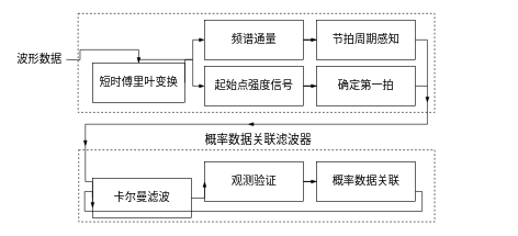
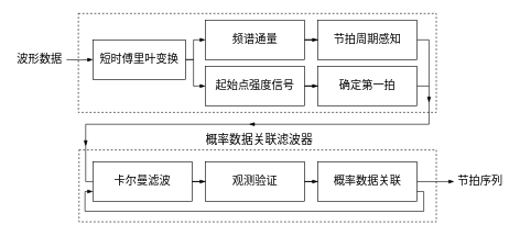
  <mxCell id="0" />
  <mxCell id="1" parent="0" />
  <mxCell id="2" value="" style="rounded=0;whiteSpace=wrap;html=1;fontFamily=宋体-简;fontSize=18;fillColor=none;dashed=1;glass=0;" parent="1" vertex="1"><mxGeometry x="118" y="20" width="541" height="150" as="geometry" /></mxCell>
  <mxCell id="3" value="" style="rounded=0;whiteSpace=wrap;html=1;fontFamily=宋体-简;fontSize=18;fillColor=none;dashed=1;glass=0;" parent="1" vertex="1"><mxGeometry x="119" y="227" width="540" height="109" as="geometry" /></mxCell>
  <mxCell id="4" value="" style="edgeStyle=orthogonalEdgeStyle;rounded=0;orthogonalLoop=1;jettySize=auto;html=1;shadow=0;fontFamily=宋体-简;fontSize=18;endArrow=blockThin;endFill=1;strokeColor=default;elbow=vertical;" parent="1" source="5" target="12" edge="1"><mxGeometry relative="1" as="geometry" /></mxCell>
  <mxCell id="5" value="&lt;span style=&quot;font-size: 17px;&quot;&gt;频谱通量&lt;/span&gt;" style="rounded=0;whiteSpace=wrap;html=1;fontFamily=宋体-简;fontSize=17;gradientColor=#E6E6E6;fillColor=none;" parent="1" vertex="1"><mxGeometry x="310" y="30" width="150" height="60" as="geometry" /></mxCell>
  <mxCell id="6" value="" style="edgeStyle=orthogonalEdgeStyle;rounded=0;orthogonalLoop=1;jettySize=auto;html=1;shadow=0;fontFamily=宋体-简;fontSize=18;endArrow=blockThin;endFill=1;strokeColor=default;elbow=vertical;" parent="1" source="7" target="14" edge="1"><mxGeometry relative="1" as="geometry" /></mxCell>
  <mxCell id="7" value="起始点强度信号" style="rounded=0;whiteSpace=wrap;html=1;fontFamily=宋体-简;fontSize=17;gradientColor=#E6E6E6;fillColor=none;" parent="1" vertex="1"><mxGeometry x="310" y="100" width="150" height="60" as="geometry" /></mxCell>
  <mxCell id="8" value="" style="edgeStyle=orthogonalEdgeStyle;rounded=0;orthogonalLoop=1;jettySize=auto;html=1;shadow=0;fontFamily=宋体-简;fontSize=18;endArrow=blockThin;endFill=1;strokeColor=default;elbow=vertical;" parent="1" source="10" target="7" edge="1"><mxGeometry relative="1" as="geometry"><Array as="points"><mxPoint x="292" y="90" /><mxPoint x="292" y="130" /></Array></mxGeometry></mxCell>
  <mxCell id="9" style="edgeStyle=orthogonalEdgeStyle;rounded=0;orthogonalLoop=1;jettySize=auto;html=1;exitX=1;exitY=0.5;exitDx=0;exitDy=0;entryX=0;entryY=0.5;entryDx=0;entryDy=0;shadow=0;fontFamily=宋体-简;fontSize=18;endArrow=blockThin;endFill=1;strokeColor=default;elbow=vertical;" parent="1" source="10" target="5" edge="1"><mxGeometry relative="1" as="geometry"><Array as="points"><mxPoint x="292" y="90" /><mxPoint x="292" y="60" /></Array></mxGeometry></mxCell>
- <mxCell id="10" value="短时傅里叶变换" style="rounded=0;whiteSpace=wrap;html=1;fontFamily=宋体-简;fontSize=17;gradientColor=#E6E6E6;fillColor=none;" parent="1" vertex="1"><mxGeometry x="140" y="95" width="140" height="60" as="geometry" /></mxCell>
+ <mxCell id="10" value="短时傅里叶变换" style="rounded=0;whiteSpace=wrap;html=1;fontFamily=宋体-简;fontSize=17;gradientColor=#E6E6E6;fillColor=none;" parent="1" vertex="1"><mxGeometry x="140" y="60" width="140" height="60" as="geometry" /></mxCell>
  <mxCell id="11" style="edgeStyle=orthogonalEdgeStyle;rounded=0;orthogonalLoop=1;jettySize=auto;html=1;exitX=1;exitY=0.5;exitDx=0;exitDy=0;endArrow=none;endFill=0;" parent="1" source="12" edge="1"><mxGeometry relative="1" as="geometry"><mxPoint x="648" y="188" as="targetPoint" /><Array as="points"><mxPoint x="648" y="60" /><mxPoint x="648" y="188" /></Array></mxGeometry></mxCell>
  <mxCell id="12" value="节拍周期感知" style="rounded=0;whiteSpace=wrap;html=1;fontFamily=宋体-简;fontSize=17;gradientColor=#E6E6E6;fillColor=none;" parent="1" vertex="1"><mxGeometry x="480" y="30" width="150" height="60" as="geometry" /></mxCell>
  <mxCell id="13" style="edgeStyle=orthogonalEdgeStyle;rounded=0;orthogonalLoop=1;jettySize=auto;html=1;exitX=1;exitY=0.5;exitDx=0;exitDy=0;endArrow=none;endFill=0;" parent="1" source="14" edge="1"><mxGeometry relative="1" as="geometry"><mxPoint x="648" y="130" as="targetPoint" /></mxGeometry></mxCell>
  <mxCell id="14" value="确定第一拍" style="rounded=0;whiteSpace=wrap;html=1;fontFamily=宋体-简;fontSize=17;gradientColor=#E6E6E6;fillColor=none;" parent="1" vertex="1"><mxGeometry x="480" y="100" width="150" height="60" as="geometry" /></mxCell>
  <mxCell id="15" style="edgeStyle=orthogonalEdgeStyle;rounded=0;orthogonalLoop=1;jettySize=auto;html=1;exitX=0;exitY=0.5;exitDx=0;exitDy=0;endArrow=none;endFill=0;" parent="1" source="17" edge="1"><mxGeometry relative="1" as="geometry"><mxPoint x="129" y="188" as="targetPoint" /><Array as="points"><mxPoint x="129" y="275" /><mxPoint x="129" y="188" /></Array></mxGeometry></mxCell>
  <mxCell id="16" value="" style="edgeStyle=orthogonalEdgeStyle;rounded=0;orthogonalLoop=1;jettySize=auto;html=1;endArrow=blockThin;endFill=1;" parent="1" source="17" target="19" edge="1"><mxGeometry relative="1" as="geometry" /></mxCell>
- <mxCell id="17" value="卡尔曼滤波" style="rounded=0;whiteSpace=wrap;html=1;fontFamily=宋体-简;fontSize=17;gradientColor=#E6E6E6;fillColor=none;" parent="1" vertex="1"><mxGeometry x="140" y="270" width="150" height="60" as="geometry" /></mxCell>
+ <mxCell id="17" value="卡尔曼滤波" style="rounded=0;whiteSpace=wrap;html=1;fontFamily=宋体-简;fontSize=17;gradientColor=#E6E6E6;fillColor=none;" parent="1" vertex="1"><mxGeometry x="140" y="245" width="150" height="60" as="geometry" /></mxCell>
  <mxCell id="18" value="" style="edgeStyle=orthogonalEdgeStyle;rounded=0;orthogonalLoop=1;jettySize=auto;html=1;endArrow=blockThin;endFill=1;" parent="1" source="19" target="22" edge="1"><mxGeometry relative="1" as="geometry" /></mxCell>
  <mxCell id="19" value="观测验证" style="rounded=0;whiteSpace=wrap;html=1;fontFamily=宋体-简;fontSize=17;gradientColor=#E6E6E6;fillColor=none;" parent="1" vertex="1"><mxGeometry x="310" y="245" width="150" height="60" as="geometry" /></mxCell>
+ <mxCell id="20" style="edgeStyle=orthogonalEdgeStyle;rounded=0;orthogonalLoop=1;jettySize=auto;html=1;exitX=1;exitY=0.5;exitDx=0;exitDy=0;endArrow=blockThin;endFill=1;" parent="1" source="22" target="26" edge="1"><mxGeometry relative="1" as="geometry" /></mxCell>
  <mxCell id="21" style="edgeStyle=orthogonalEdgeStyle;rounded=0;orthogonalLoop=1;jettySize=auto;html=1;exitX=1;exitY=0.75;exitDx=0;exitDy=0;entryX=0;entryY=0.75;entryDx=0;entryDy=0;endArrow=blockThin;endFill=1;" parent="1" source="22" target="17" edge="1"><mxGeometry relative="1" as="geometry"><Array as="points"><mxPoint x="640" y="290" /><mxPoint x="640" y="320" /><mxPoint x="128" y="320" /><mxPoint x="128" y="290" /></Array></mxGeometry></mxCell>
  <mxCell id="22" value="概率数据关联" style="rounded=0;whiteSpace=wrap;html=1;fontFamily=宋体-简;fontSize=17;gradientColor=#E6E6E6;fillColor=none;" parent="1" vertex="1"><mxGeometry x="480" y="245" width="150" height="60" as="geometry" /></mxCell>
  <mxCell id="23" value="概率数据关联滤波器" style="text;html=1;align=center;verticalAlign=middle;resizable=0;points=[];autosize=1;strokeColor=none;fillColor=none;fontSize=18;fontFamily=宋体-简;rounded=0;" parent="1" vertex="1"><mxGeometry x="305.5" y="197" width="170" height="30" as="geometry" /></mxCell>
  <mxCell id="24" value="" style="edgeStyle=orthogonalEdgeStyle;rounded=0;orthogonalLoop=1;jettySize=auto;html=1;shadow=0;fontFamily=宋体-简;fontSize=18;endArrow=blockThin;endFill=1;strokeColor=default;elbow=vertical;" parent="1" target="10" edge="1"><mxGeometry relative="1" as="geometry"><mxPoint x="100" y="90" as="sourcePoint" /></mxGeometry></mxCell>
  <mxCell id="25" value="&lt;span style=&quot;font-family: 宋体-简; font-size: 17px;&quot;&gt;波形数据&lt;/span&gt;" style="text;html=1;align=center;verticalAlign=middle;resizable=0;points=[];autosize=1;strokeColor=none;fillColor=none;" parent="1" vertex="1"><mxGeometry x="20" y="80" width="78" height="20" as="geometry" /></mxCell>
+ <mxCell id="26" value="&lt;span style=&quot;font-family: 宋体-简; font-size: 17px;&quot;&gt;节拍序列&lt;/span&gt;" style="text;html=1;align=center;verticalAlign=middle;resizable=0;points=[];autosize=1;strokeColor=none;fillColor=none;" parent="1" vertex="1"><mxGeometry x="686" y="265" width="78" height="20" as="geometry" /></mxCell>
  <mxCell id="27" value="" style="endArrow=none;html=1;rounded=0;" parent="1" edge="1"><mxGeometry width="50" height="50" relative="1" as="geometry"><mxPoint x="129" y="188" as="sourcePoint" /><mxPoint x="648" y="188" as="targetPoint" /></mxGeometry></mxCell>
  <mxCell id="28" value="" style="endArrow=blockThin;html=1;rounded=0;endFill=1;" parent="1" edge="1"><mxGeometry width="50" height="50" relative="1" as="geometry"><mxPoint x="382" y="188" as="sourcePoint" /><mxPoint x="376" y="188" as="targetPoint" /></mxGeometry></mxCell>
  <mxCell id="29" value="" style="endArrow=blockThin;html=1;rounded=0;endFill=1;" parent="1" edge="1"><mxGeometry width="50" height="50" relative="1" as="geometry"><mxPoint x="648" y="149" as="sourcePoint" /><mxPoint x="648" y="155" as="targetPoint" /><Array as="points"><mxPoint x="648" y="152" /></Array></mxGeometry></mxCell>
  <mxCell id="30" value="" style="endArrow=blockThin;html=1;rounded=0;endFill=1;" parent="1" edge="1"><mxGeometry width="50" height="50" relative="1" as="geometry"><mxPoint x="129" y="215" as="sourcePoint" /><mxPoint x="129" y="221" as="targetPoint" /><Array as="points"><mxPoint x="129" y="218" /></Array></mxGeometry></mxCell>
